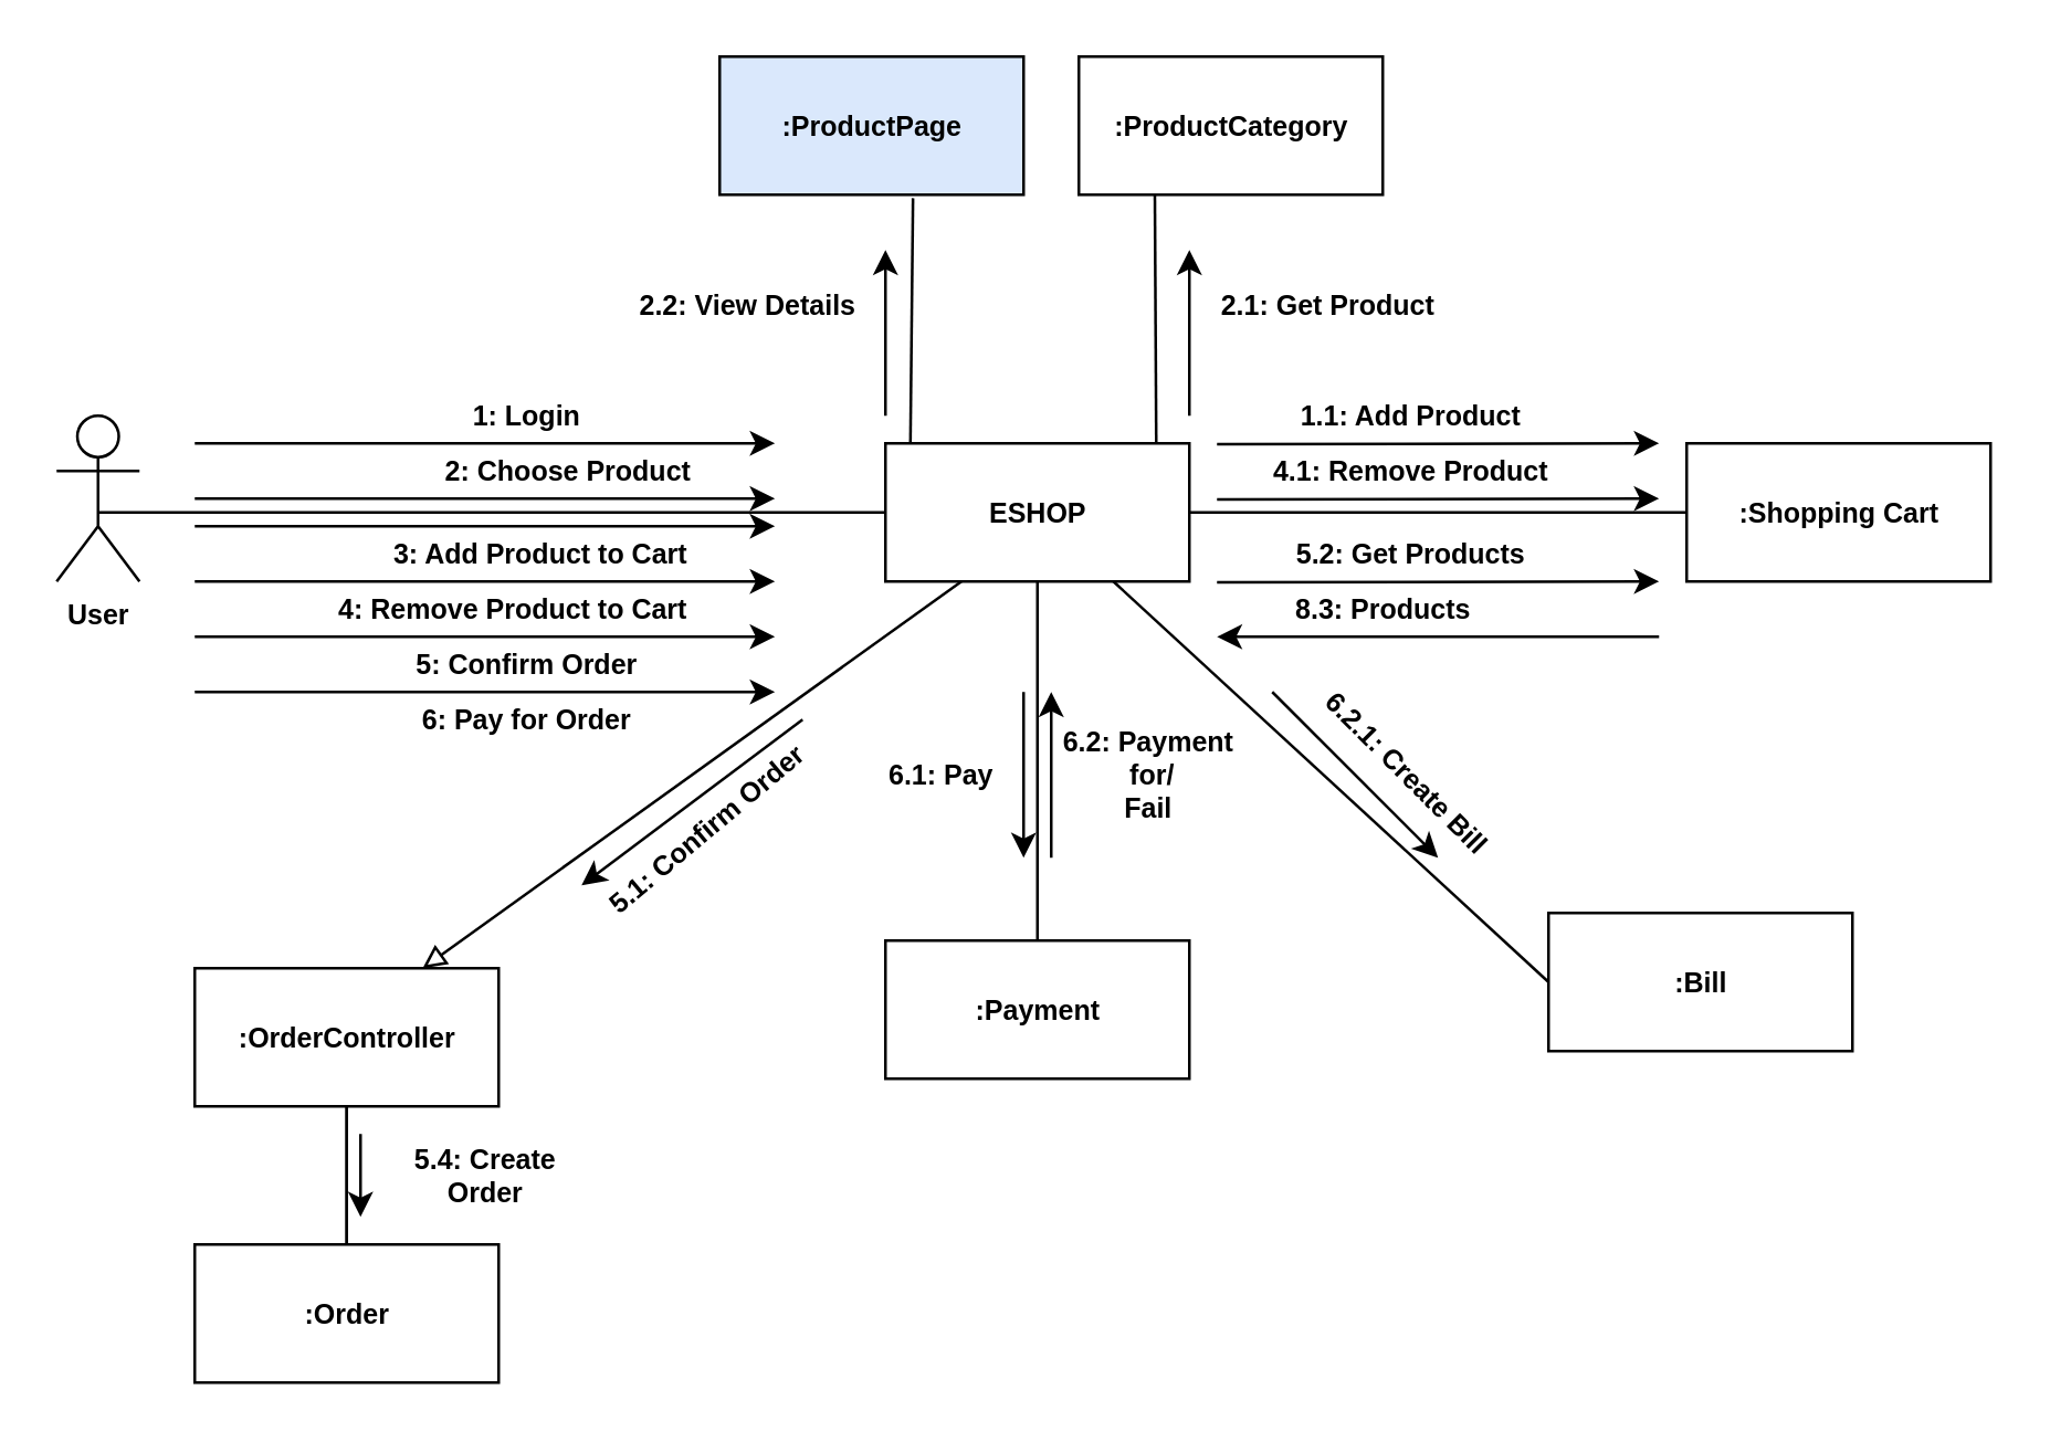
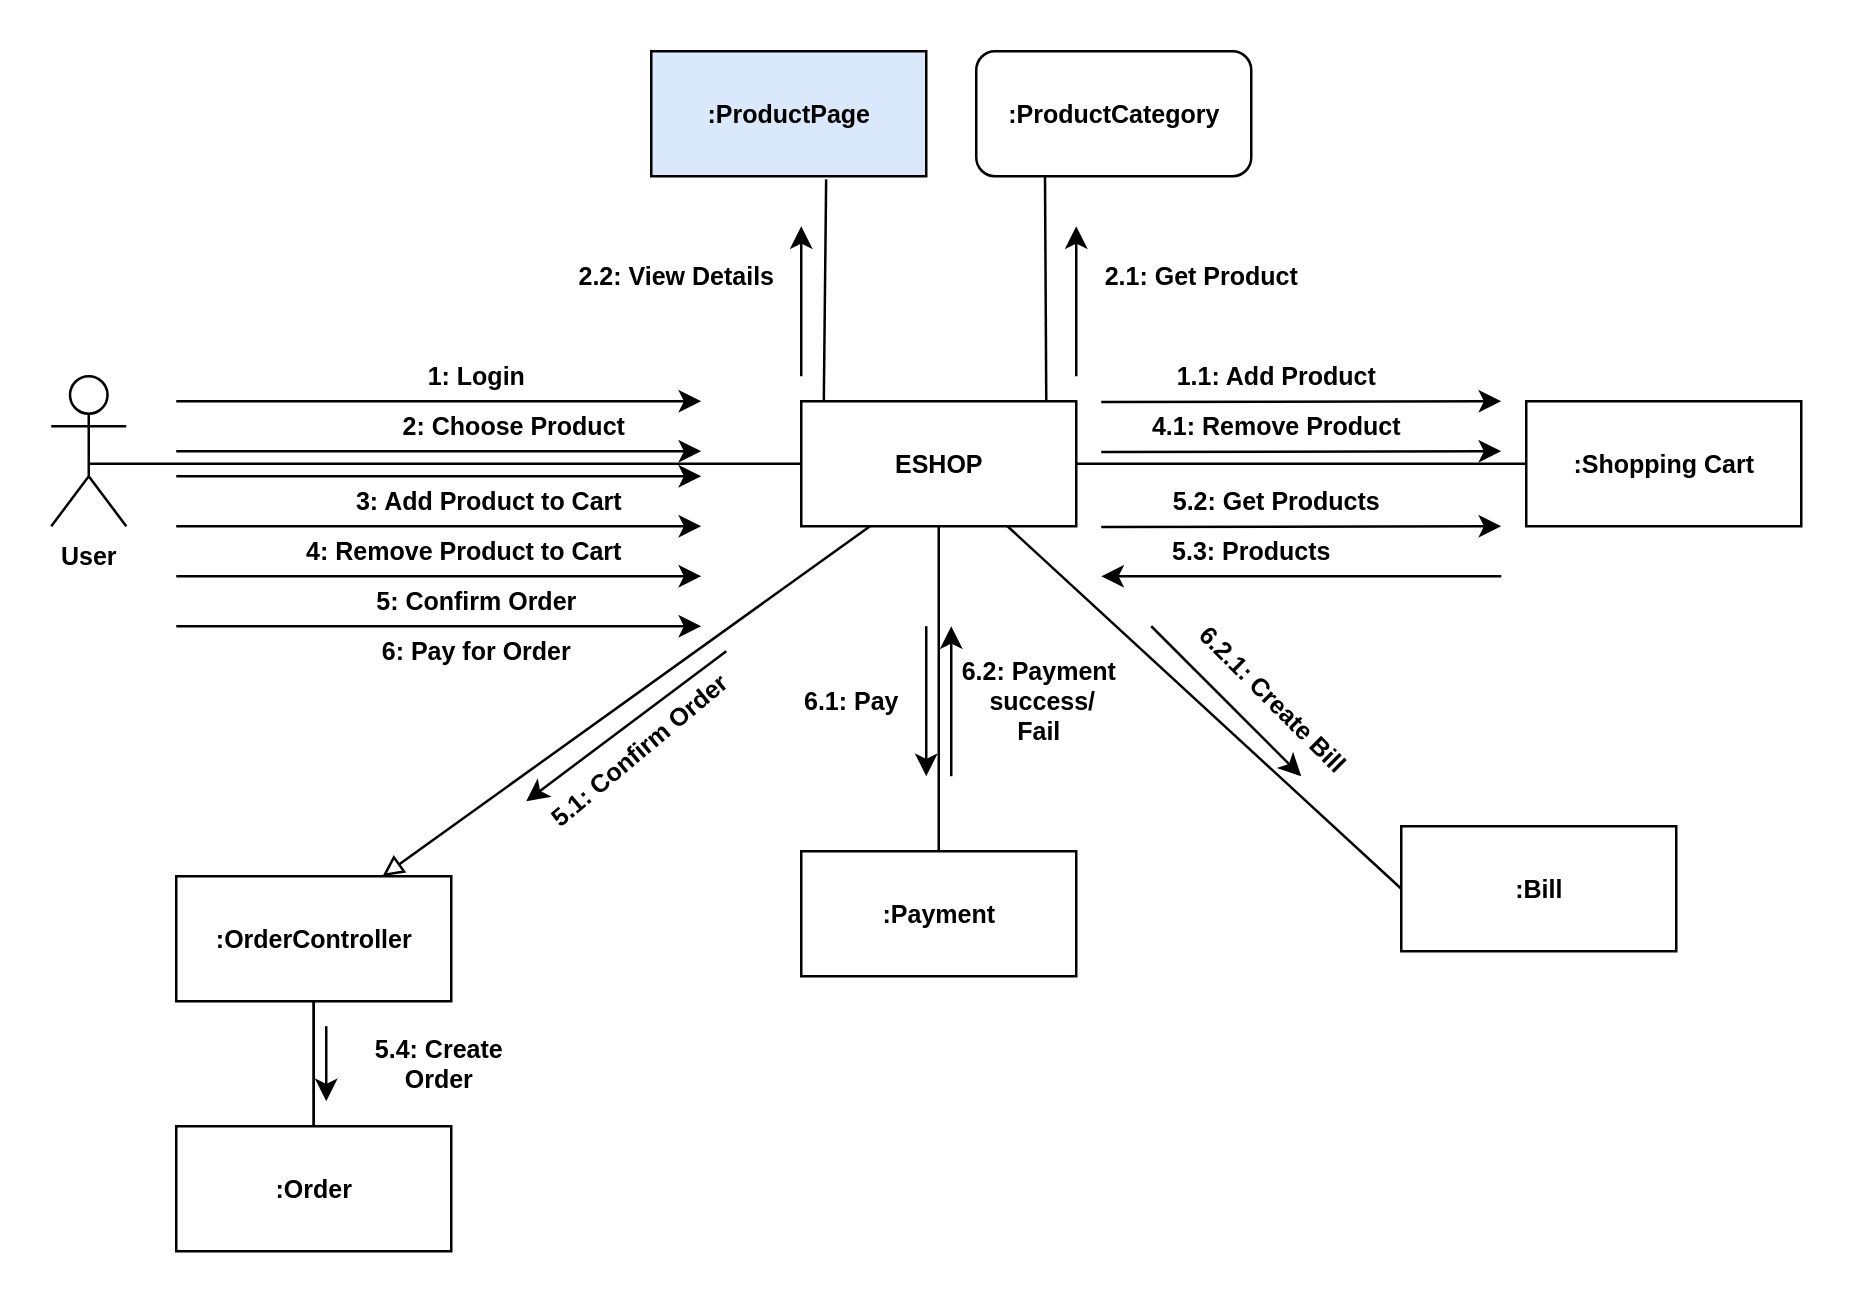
  <mxCell id="0" />
  <mxCell id="1" parent="0" />
  <mxCell id="2" style="rounded=0;orthogonalLoop=1;jettySize=auto;html=1;entryX=0;entryY=0.5;entryDx=0;entryDy=0;endArrow=none;endFill=0;fontSize=10;fontStyle=1;align=center;horizontal=1;" parent="1" target="9" edge="1"><mxGeometry relative="1" as="geometry"><mxPoint x="35" y="185" as="sourcePoint" /></mxGeometry></mxCell>
  <mxCell id="3" value="User" style="shape=umlActor;verticalLabelPosition=bottom;verticalAlign=top;html=1;fontSize=10;fontStyle=1;align=center;horizontal=1;" parent="1" vertex="1"><mxGeometry x="20" y="150" width="30" height="60" as="geometry" /></mxCell>
  <mxCell id="4" style="edgeStyle=none;rounded=0;orthogonalLoop=1;jettySize=auto;html=1;exitX=1;exitY=0.5;exitDx=0;exitDy=0;entryX=0;entryY=0.5;entryDx=0;entryDy=0;endArrow=none;endFill=0;fontSize=10;fontStyle=1;align=center;horizontal=1;" parent="1" source="9" target="12" edge="1"><mxGeometry relative="1" as="geometry" /></mxCell>
  <mxCell id="5" style="edgeStyle=none;rounded=0;orthogonalLoop=1;jettySize=auto;html=1;exitX=0.891;exitY=0.005;exitDx=0;exitDy=0;entryX=0.25;entryY=1;entryDx=0;entryDy=0;endArrow=none;endFill=0;exitPerimeter=0;fontSize=10;fontStyle=1;align=center;horizontal=1;" parent="1" source="9" target="18" edge="1"><mxGeometry relative="1" as="geometry" /></mxCell>
  <mxCell id="6" style="edgeStyle=none;rounded=0;orthogonalLoop=1;jettySize=auto;html=1;exitX=0.5;exitY=1;exitDx=0;exitDy=0;entryX=0.5;entryY=0;entryDx=0;entryDy=0;endArrow=none;endFill=0;fontSize=10;fontStyle=1;align=center;horizontal=1;" parent="1" source="9" target="17" edge="1"><mxGeometry relative="1" as="geometry" /></mxCell>
  <mxCell id="7" style="edgeStyle=none;rounded=0;orthogonalLoop=1;jettySize=auto;html=1;exitX=0.25;exitY=1;exitDx=0;exitDy=0;entryX=0.75;entryY=0;entryDx=0;entryDy=0;endArrow=block;endFill=0;fontSize=10;fontStyle=1;align=center;horizontal=1;" parent="1" source="9" target="16" edge="1"><mxGeometry relative="1" as="geometry" /></mxCell>
  <mxCell id="8" style="edgeStyle=none;rounded=0;orthogonalLoop=1;jettySize=auto;html=1;exitX=0.75;exitY=1;exitDx=0;exitDy=0;entryX=0;entryY=0.5;entryDx=0;entryDy=0;endArrow=none;endFill=0;fontSize=10;fontStyle=1;align=center;horizontal=1;" parent="1" source="9" target="13" edge="1"><mxGeometry relative="1" as="geometry" /></mxCell>
  <mxCell id="9" value="ESHOP" style="html=1;fontSize=10;fontStyle=1;align=center;horizontal=1;" parent="1" vertex="1"><mxGeometry x="320" y="160" width="110" height="50" as="geometry" /></mxCell>
  <mxCell id="10" value="" style="endArrow=classic;html=1;rounded=0;fontSize=10;fontStyle=1;align=center;horizontal=1;" parent="1" edge="1"><mxGeometry width="50" height="50" relative="1" as="geometry"><mxPoint x="70" y="160" as="sourcePoint" /><mxPoint x="280" y="160" as="targetPoint" /></mxGeometry></mxCell>
  <mxCell id="11" value="1: Login" style="text;html=1;align=center;verticalAlign=middle;resizable=0;points=[];autosize=1;strokeColor=none;fillColor=none;fontSize=10;fontStyle=1;horizontal=1;" parent="1" vertex="1"><mxGeometry x="165" y="140" width="50" height="20" as="geometry" /></mxCell>
  <mxCell id="12" value=":Shopping Cart" style="html=1;fontSize=10;fontStyle=1;align=center;horizontal=1;" parent="1" vertex="1"><mxGeometry x="610" y="160" width="110" height="50" as="geometry" /></mxCell>
  <mxCell id="13" value=":Bill" style="html=1;fontSize=10;fontStyle=1;align=center;horizontal=1;" parent="1" vertex="1"><mxGeometry x="560" y="330" width="110" height="50" as="geometry" /></mxCell>
  <mxCell id="14" style="edgeStyle=none;rounded=0;orthogonalLoop=1;jettySize=auto;html=1;exitX=0.5;exitY=1;exitDx=0;exitDy=0;entryX=0.5;entryY=0;entryDx=0;entryDy=0;endArrow=none;endFill=0;fontSize=10;fontStyle=1;align=center;horizontal=1;" parent="1" source="16" target="21" edge="1"><mxGeometry relative="1" as="geometry" /></mxCell>
  <mxCell id="15" value="" style="edgeStyle=none;rounded=0;orthogonalLoop=1;jettySize=auto;html=1;endArrow=none;endFill=0;fontSize=10;fontStyle=1;align=center;horizontal=1;" parent="1" source="16" target="21" edge="1"><mxGeometry relative="1" as="geometry" /></mxCell>
  <mxCell id="16" value=":OrderController" style="html=1;fontSize=10;fontStyle=1;align=center;horizontal=1;" parent="1" vertex="1"><mxGeometry x="70" y="350" width="110" height="50" as="geometry" /></mxCell>
  <mxCell id="17" value=":Payment" style="html=1;fontSize=10;fontStyle=1;align=center;horizontal=1;" parent="1" vertex="1"><mxGeometry x="320" y="340" width="110" height="50" as="geometry" /></mxCell>
- <mxCell id="18" value=":ProductCategory" style="html=1;fontSize=10;fontStyle=1;align=center;horizontal=1;" parent="1" vertex="1"><mxGeometry x="390" y="20" width="110" height="50" as="geometry" /></mxCell>
+ <mxCell id="18" value=":ProductCategory" style="html=1;fontSize=10;fontStyle=1;align=center;horizontal=1;rounded=1;" parent="1" vertex="1"><mxGeometry x="390" y="20" width="110" height="50" as="geometry" /></mxCell>
  <mxCell id="19" style="edgeStyle=none;rounded=0;orthogonalLoop=1;jettySize=auto;html=1;exitX=0.636;exitY=1.025;exitDx=0;exitDy=0;entryX=0.082;entryY=0.005;entryDx=0;entryDy=0;endArrow=none;endFill=0;exitPerimeter=0;entryPerimeter=0;fontSize=10;fontStyle=1;align=center;horizontal=1;" parent="1" source="20" target="9" edge="1"><mxGeometry relative="1" as="geometry" /></mxCell>
  <mxCell id="20" value=":ProductPage" style="html=1;fontSize=10;fontStyle=1;align=center;horizontal=1;fillColor=#dae8fc;" parent="1" vertex="1"><mxGeometry x="260" y="20" width="110" height="50" as="geometry" /></mxCell>
  <mxCell id="21" value=":Order" style="html=1;fontSize=10;fontStyle=1;align=center;horizontal=1;" parent="1" vertex="1"><mxGeometry x="70" y="450" width="110" height="50" as="geometry" /></mxCell>
  <mxCell id="22" value="" style="endArrow=classic;html=1;rounded=0;fontSize=10;fontStyle=1;align=center;horizontal=1;" parent="1" edge="1"><mxGeometry width="50" height="50" relative="1" as="geometry"><mxPoint x="70" y="180" as="sourcePoint" /><mxPoint x="280" y="180" as="targetPoint" /></mxGeometry></mxCell>
  <mxCell id="23" value="2: Choose Product&lt;br style=&quot;font-size: 10px;&quot;&gt;" style="text;html=1;align=center;verticalAlign=middle;resizable=0;points=[];autosize=1;strokeColor=none;fillColor=none;fontSize=10;fontStyle=1;horizontal=1;" parent="1" vertex="1"><mxGeometry x="155" y="160" width="100" height="20" as="geometry" /></mxCell>
  <mxCell id="24" value="" style="endArrow=classic;html=1;rounded=0;fontSize=10;fontStyle=1;align=center;horizontal=1;" parent="1" edge="1"><mxGeometry width="50" height="50" relative="1" as="geometry"><mxPoint x="430" y="150" as="sourcePoint" /><mxPoint x="430" y="90" as="targetPoint" /></mxGeometry></mxCell>
  <mxCell id="25" value="2.1: Get Product" style="text;html=1;align=center;verticalAlign=middle;resizable=0;points=[];autosize=1;strokeColor=none;fillColor=none;fontSize=10;fontStyle=1;horizontal=1;" parent="1" vertex="1"><mxGeometry x="435" y="100" width="90" height="20" as="geometry" /></mxCell>
  <mxCell id="26" value="" style="endArrow=classic;html=1;rounded=0;fontSize=10;fontStyle=1;align=center;horizontal=1;" parent="1" edge="1"><mxGeometry width="50" height="50" relative="1" as="geometry"><mxPoint x="320" y="150" as="sourcePoint" /><mxPoint x="320" y="90" as="targetPoint" /></mxGeometry></mxCell>
  <mxCell id="27" value="2.2: View Details" style="text;html=1;align=center;verticalAlign=middle;resizable=0;points=[];autosize=1;strokeColor=none;fillColor=none;fontSize=10;fontStyle=1;horizontal=1;" parent="1" vertex="1"><mxGeometry x="225" y="100" width="90" height="20" as="geometry" /></mxCell>
  <mxCell id="28" value="" style="endArrow=classic;html=1;rounded=0;fontSize=10;fontStyle=1;align=center;horizontal=1;" parent="1" edge="1"><mxGeometry width="50" height="50" relative="1" as="geometry"><mxPoint x="70" y="190" as="sourcePoint" /><mxPoint x="280" y="190" as="targetPoint" /></mxGeometry></mxCell>
  <mxCell id="29" value="3: Add Product to Cart" style="text;html=1;align=center;verticalAlign=middle;resizable=0;points=[];autosize=1;strokeColor=none;fillColor=none;fontSize=10;fontStyle=1;horizontal=1;" parent="1" vertex="1"><mxGeometry x="135" y="190" width="120" height="20" as="geometry" /></mxCell>
  <mxCell id="30" value="" style="endArrow=classic;html=1;rounded=0;fontSize=10;fontStyle=1;align=center;horizontal=1;" parent="1" edge="1"><mxGeometry width="50" height="50" relative="1" as="geometry"><mxPoint x="70" y="230" as="sourcePoint" /><mxPoint x="280" y="230" as="targetPoint" /></mxGeometry></mxCell>
  <mxCell id="31" value="5: Confirm Order" style="text;html=1;align=center;verticalAlign=middle;resizable=0;points=[];autosize=1;strokeColor=none;fillColor=none;fontSize=10;fontStyle=1;horizontal=1;" parent="1" vertex="1"><mxGeometry x="140" y="230" width="100" height="20" as="geometry" /></mxCell>
  <mxCell id="32" value="" style="endArrow=classic;html=1;rounded=0;fontSize=10;fontStyle=1;align=center;horizontal=1;" parent="1" edge="1"><mxGeometry width="50" height="50" relative="1" as="geometry"><mxPoint x="70" y="210" as="sourcePoint" /><mxPoint x="280" y="210" as="targetPoint" /></mxGeometry></mxCell>
  <mxCell id="33" value="4: Remove Product to Cart" style="text;html=1;align=center;verticalAlign=middle;resizable=0;points=[];autosize=1;strokeColor=none;fillColor=none;fontSize=10;fontStyle=1;horizontal=1;" parent="1" vertex="1"><mxGeometry x="115" y="210" width="140" height="20" as="geometry" /></mxCell>
  <mxCell id="34" value="" style="endArrow=classic;html=1;rounded=0;fontSize=10;fontStyle=1;align=center;horizontal=1;" parent="1" edge="1"><mxGeometry width="50" height="50" relative="1" as="geometry"><mxPoint x="70" y="250" as="sourcePoint" /><mxPoint x="280" y="250" as="targetPoint" /></mxGeometry></mxCell>
  <mxCell id="35" value="6: Pay for Order" style="text;html=1;align=center;verticalAlign=middle;resizable=0;points=[];autosize=1;strokeColor=none;fillColor=none;fontSize=10;fontStyle=1;horizontal=1;" parent="1" vertex="1"><mxGeometry x="145" y="250" width="90" height="20" as="geometry" /></mxCell>
  <mxCell id="36" value="" style="endArrow=classic;html=1;rounded=0;fontSize=10;fontStyle=1;align=center;horizontal=1;" parent="1" edge="1"><mxGeometry width="50" height="50" relative="1" as="geometry"><mxPoint x="440" y="160.29" as="sourcePoint" /><mxPoint x="600" y="160" as="targetPoint" /></mxGeometry></mxCell>
  <mxCell id="37" value="1.1: Add Product" style="text;html=1;align=center;verticalAlign=middle;resizable=0;points=[];autosize=1;strokeColor=none;fillColor=none;fontSize=10;fontStyle=1;horizontal=1;" parent="1" vertex="1"><mxGeometry x="460" y="140" width="100" height="20" as="geometry" /></mxCell>
  <mxCell id="38" value="" style="endArrow=classic;html=1;rounded=0;fontSize=10;fontStyle=1;align=center;horizontal=1;" parent="1" edge="1"><mxGeometry width="50" height="50" relative="1" as="geometry"><mxPoint x="440" y="180.29" as="sourcePoint" /><mxPoint x="600" y="180" as="targetPoint" /></mxGeometry></mxCell>
  <mxCell id="39" value="4.1: Remove Product" style="text;html=1;align=center;verticalAlign=middle;resizable=0;points=[];autosize=1;strokeColor=none;fillColor=none;fontSize=10;fontStyle=1;horizontal=1;" parent="1" vertex="1"><mxGeometry x="455" y="160" width="110" height="20" as="geometry" /></mxCell>
  <mxCell id="40" value="" style="endArrow=classic;html=1;rounded=0;fontSize=10;fontStyle=1;align=center;horizontal=1;" parent="1" edge="1"><mxGeometry width="50" height="50" relative="1" as="geometry"><mxPoint x="440" y="210.29" as="sourcePoint" /><mxPoint x="600" y="210" as="targetPoint" /></mxGeometry></mxCell>
  <mxCell id="41" value="5.2: Get Products" style="text;html=1;align=center;verticalAlign=middle;resizable=0;points=[];autosize=1;strokeColor=none;fillColor=none;fontSize=10;fontStyle=1;horizontal=1;" parent="1" vertex="1"><mxGeometry x="460" y="190" width="100" height="20" as="geometry" /></mxCell>
  <mxCell id="42" value="" style="endArrow=classic;html=1;rounded=0;fontSize=10;fontStyle=1;align=center;horizontal=1;" parent="1" edge="1"><mxGeometry width="50" height="50" relative="1" as="geometry"><mxPoint x="600" y="230" as="sourcePoint" /><mxPoint x="440" y="230" as="targetPoint" /></mxGeometry></mxCell>
- <mxCell id="43" value="8.3: Products" style="text;html=1;align=center;verticalAlign=middle;resizable=0;points=[];autosize=1;strokeColor=none;fillColor=none;fontSize=10;fontStyle=1;horizontal=1;" parent="1" vertex="1"><mxGeometry x="460" y="210" width="80" height="20" as="geometry" /></mxCell>
+ <mxCell id="43" value="5.3: Products" style="text;html=1;align=center;verticalAlign=middle;resizable=0;points=[];autosize=1;strokeColor=none;fillColor=none;fontSize=10;fontStyle=1;horizontal=1;" parent="1" vertex="1"><mxGeometry x="460" y="210" width="80" height="20" as="geometry" /></mxCell>
  <mxCell id="44" value="" style="endArrow=classic;html=1;rounded=0;fontSize=10;fontStyle=1;align=center;horizontal=1;" parent="1" edge="1"><mxGeometry width="50" height="50" relative="1" as="geometry"><mxPoint x="370" y="250" as="sourcePoint" /><mxPoint x="370" y="310" as="targetPoint" /></mxGeometry></mxCell>
  <mxCell id="45" value="6.1: Pay" style="text;html=1;align=center;verticalAlign=middle;resizable=0;points=[];autosize=1;strokeColor=none;fillColor=none;fontSize=10;fontStyle=1;horizontal=1;" parent="1" vertex="1"><mxGeometry x="315" y="270" width="50" height="20" as="geometry" /></mxCell>
  <mxCell id="46" value="" style="endArrow=classic;html=1;rounded=0;fontSize=10;fontStyle=1;align=center;horizontal=1;" parent="1" edge="1"><mxGeometry width="50" height="50" relative="1" as="geometry"><mxPoint x="380" y="310" as="sourcePoint" /><mxPoint x="380" y="250" as="targetPoint" /></mxGeometry></mxCell>
- <mxCell id="47" value="6.2: Payment&lt;br style=&quot;font-size: 10px;&quot;&gt;&amp;nbsp;for/&lt;br style=&quot;font-size: 10px;&quot;&gt;Fail" style="text;html=1;align=center;verticalAlign=middle;resizable=0;points=[];autosize=1;strokeColor=none;fillColor=none;fontSize=10;fontStyle=1;horizontal=1;" parent="1" vertex="1"><mxGeometry x="375" y="260" width="80" height="40" as="geometry" /></mxCell>
+ <mxCell id="47" value="6.2: Payment&lt;br style=&quot;font-size: 10px;&quot;&gt;&amp;nbsp;success/&lt;br style=&quot;font-size: 10px;&quot;&gt;Fail" style="text;html=1;align=center;verticalAlign=middle;resizable=0;points=[];autosize=1;strokeColor=none;fillColor=none;fontSize=10;fontStyle=1;horizontal=1;" parent="1" vertex="1"><mxGeometry x="375" y="260" width="80" height="40" as="geometry" /></mxCell>
  <mxCell id="48" value="" style="endArrow=classic;html=1;rounded=0;fontSize=10;fontStyle=1;align=center;horizontal=1;" parent="1" edge="1"><mxGeometry width="50" height="50" relative="1" as="geometry"><mxPoint x="290" y="260" as="sourcePoint" /><mxPoint x="210" y="320" as="targetPoint" /></mxGeometry></mxCell>
  <mxCell id="49" value="5.1: Confirm Order" style="text;html=1;align=center;verticalAlign=middle;resizable=0;points=[];autosize=1;strokeColor=none;fillColor=none;rotation=-40;fontSize=10;fontStyle=1;horizontal=1;" parent="1" vertex="1"><mxGeometry x="205" y="290" width="100" height="20" as="geometry" /></mxCell>
  <mxCell id="50" value="" style="endArrow=classic;html=1;rounded=0;fontSize=10;fontStyle=1;align=center;horizontal=1;" parent="1" edge="1"><mxGeometry width="50" height="50" relative="1" as="geometry"><mxPoint x="130" y="410" as="sourcePoint" /><mxPoint x="130" y="440" as="targetPoint" /></mxGeometry></mxCell>
  <mxCell id="51" value="5.4: Create &lt;br style=&quot;font-size: 10px;&quot;&gt;Order" style="text;html=1;align=center;verticalAlign=middle;resizable=0;points=[];autosize=1;strokeColor=none;fillColor=none;fontSize=10;fontStyle=1;horizontal=1;" parent="1" vertex="1"><mxGeometry x="140" y="410" width="70" height="30" as="geometry" /></mxCell>
  <mxCell id="52" value="" style="endArrow=classic;html=1;rounded=0;fontSize=10;fontStyle=1;align=center;horizontal=1;" parent="1" edge="1"><mxGeometry width="50" height="50" relative="1" as="geometry"><mxPoint x="460" y="250" as="sourcePoint" /><mxPoint x="520" y="310" as="targetPoint" /></mxGeometry></mxCell>
  <mxCell id="53" value="6.2.1: Create Bill&amp;nbsp;" style="text;html=1;align=center;verticalAlign=middle;resizable=0;points=[];autosize=1;strokeColor=none;fillColor=none;rotation=45;fontSize=10;fontStyle=1;horizontal=1;" parent="1" vertex="1"><mxGeometry x="460" y="270" width="100" height="20" as="geometry" /></mxCell>
